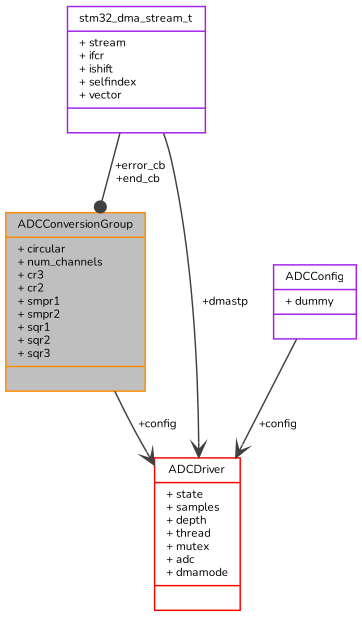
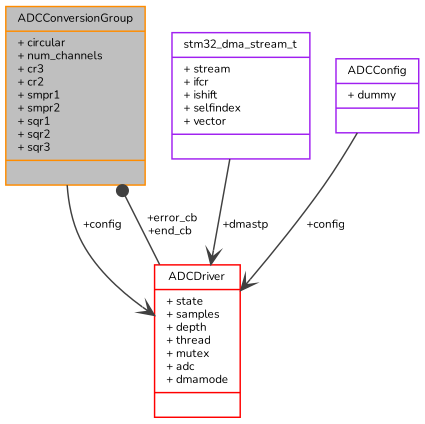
  digraph {
    fontname=Nunito
    node [color=purple fontname=Nunito fontsize=8 shape=record]
    edge [arrowhead=vee color=grey25 fontname=Nunito fontsize=8 labelfontname=Helvetica labelfontsize=8 style=solid]
    n1 [color=darkorange fillcolor=grey75 fontcolor=black height=0.2 label="{ADCConversionGroup\n|+ circular\l+ num_channels\l+ cr3\l+ cr2\l+ smpr1\l+ smpr2\l+ sqr1\l+ sqr2\l+ sqr3\l|}" style=filled width=0.4]
    n2 [color=red height=0.2 label="{ADCDriver\n|+ state\l+ samples\l+ depth\l+ thread\l+ mutex\l+ adc\l+ dmamode\l|}" width=0.4]
    n3 [height=0.2 label="{stm32_dma_stream_t\n|+ stream\l+ ifcr\l+ ishift\l+ selfindex\l+ vector\l|}" width=0.4]
    n4 [height=0.2 label="{ADCConfig\n|+ dummy\l|}" width=0.4]
    n1 -> n2 [label=" +config"]
-   n3 -> n1 [arrowhead=dot label=" +error_cb\n+end_cb"]
+   n2 -> n1 [arrowhead=dot label=" +error_cb\n+end_cb"]
    n3 -> n2 [label=" +dmastp"]
    n4 -> n2 [label=" +config"]
  }
